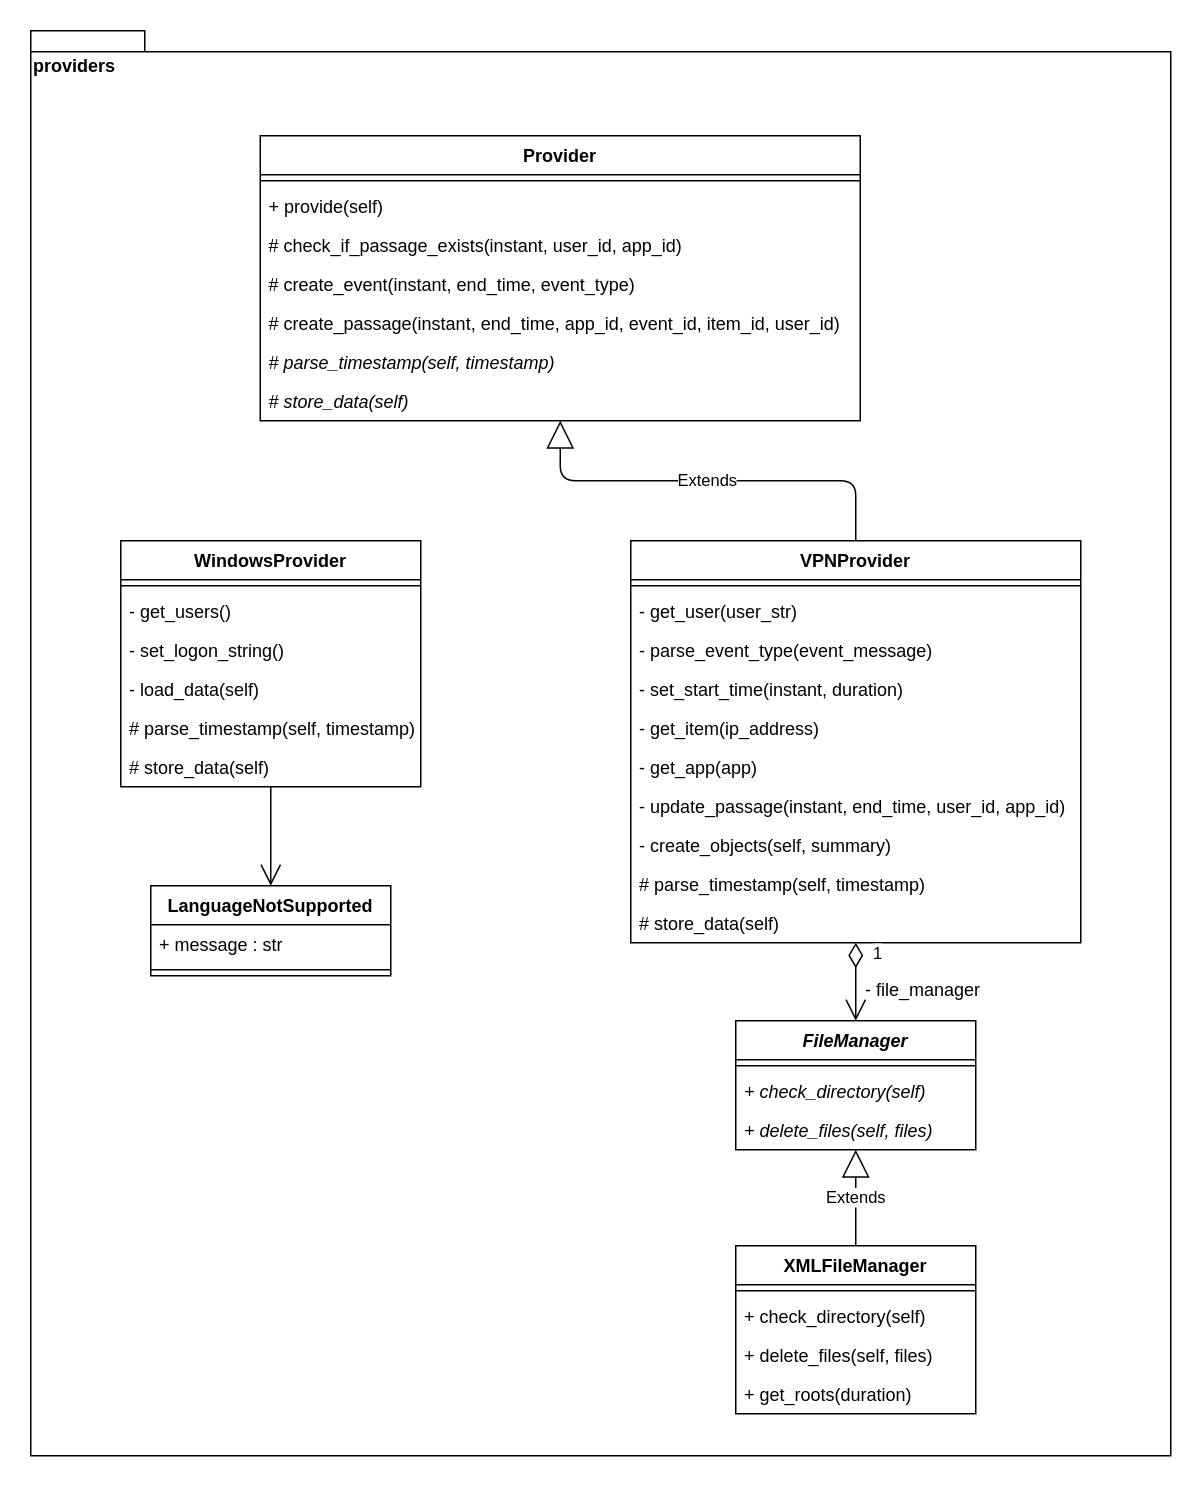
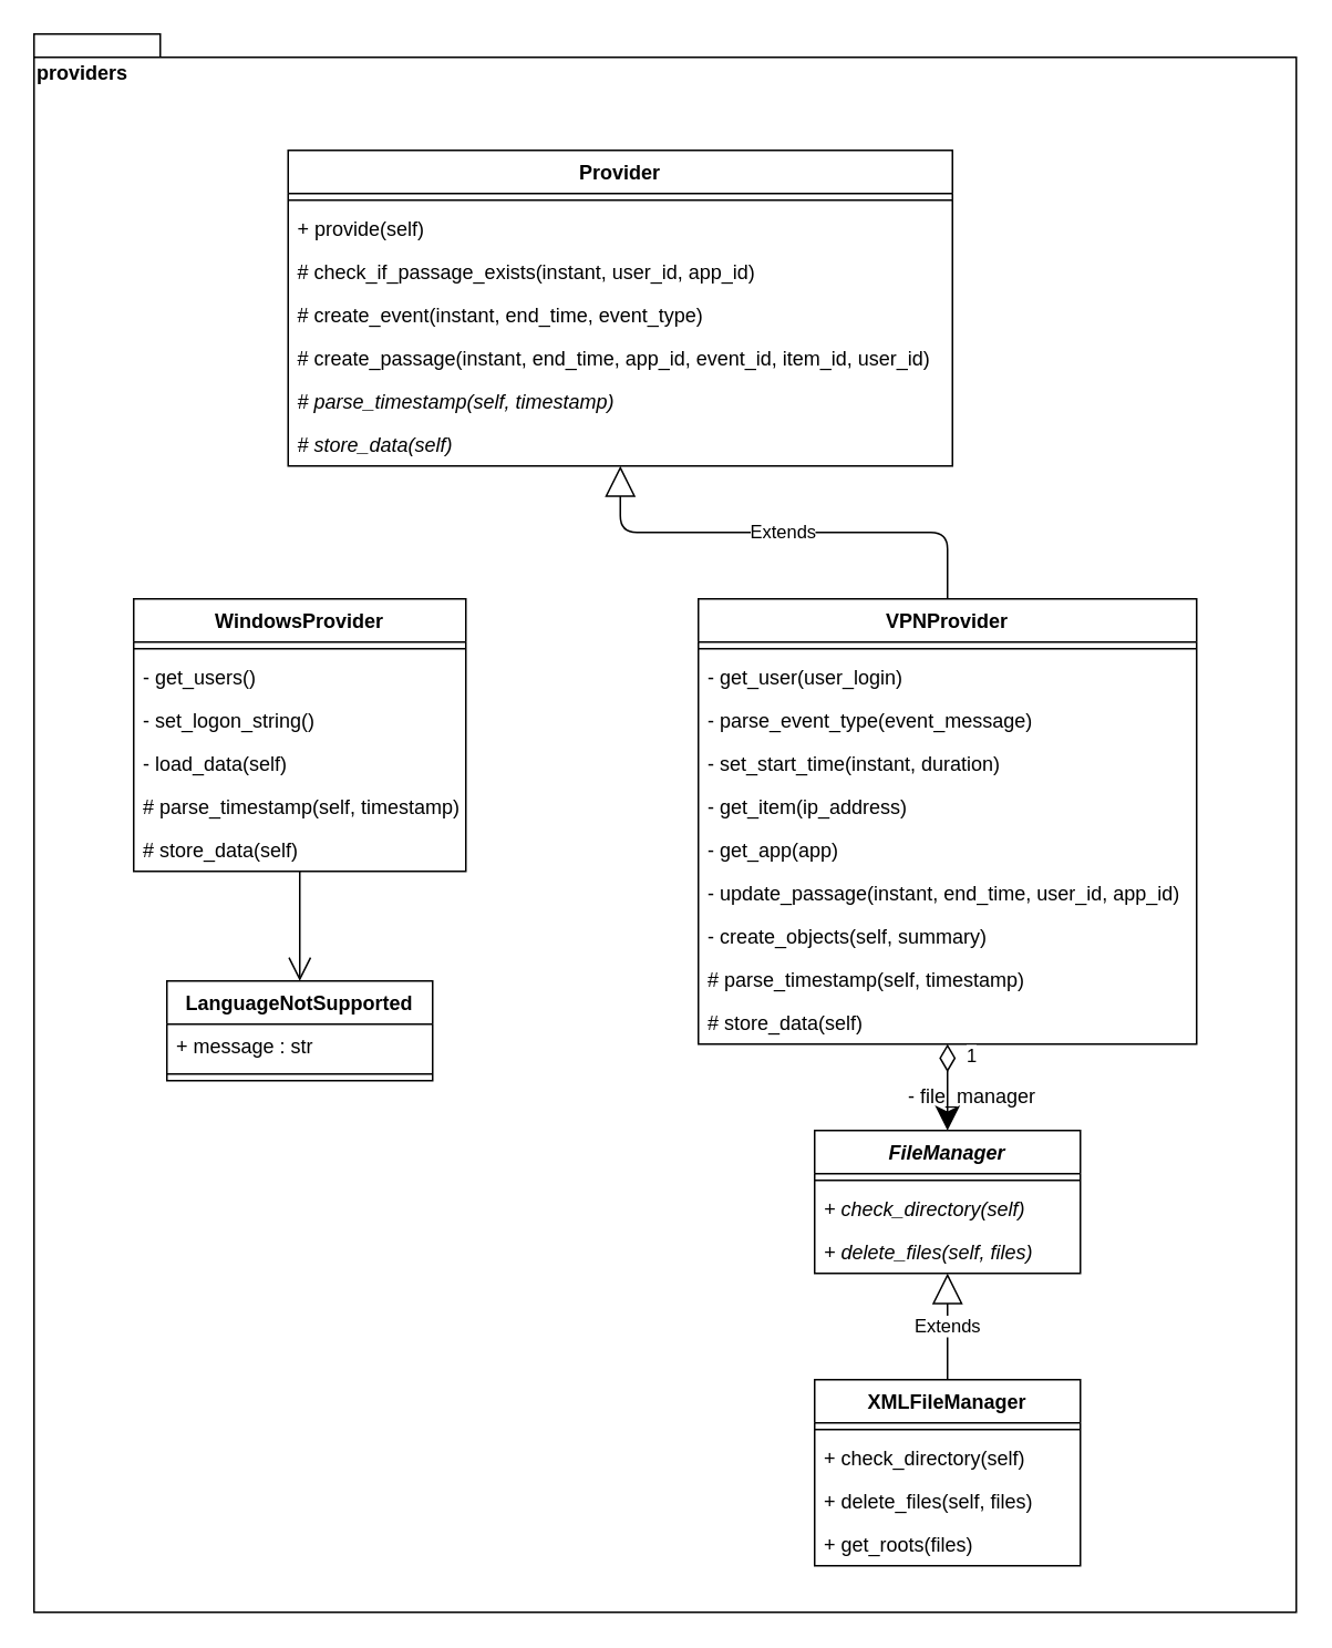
  <mxCell id="0" />
  <mxCell id="1" parent="0" />
  <mxCell id="2" value="providers" style="shape=folder;fontStyle=1;spacingTop=10;tabWidth=40;tabHeight=14;tabPosition=left;html=1;verticalAlign=top;align=left;" parent="1" vertex="1"><mxGeometry x="20" y="20" width="760" height="950" as="geometry" /></mxCell>
  <mxCell id="3" value="WindowsProvider" style="swimlane;fontStyle=1;align=center;verticalAlign=top;childLayout=stackLayout;horizontal=1;startSize=26;horizontalStack=0;resizeParent=1;resizeParentMax=0;resizeLast=0;collapsible=1;marginBottom=0;" parent="1" vertex="1"><mxGeometry x="80" y="360" width="200" height="164" as="geometry" /></mxCell>
  <mxCell id="4" value="" style="line;strokeWidth=1;fillColor=none;align=left;verticalAlign=middle;spacingTop=-1;spacingLeft=3;spacingRight=3;rotatable=0;labelPosition=right;points=[];portConstraint=eastwest;" parent="3" vertex="1"><mxGeometry y="26" width="200" height="8" as="geometry" /></mxCell>
  <mxCell id="5" value="- get_users()" style="text;strokeColor=none;fillColor=none;align=left;verticalAlign=top;spacingLeft=4;spacingRight=4;overflow=hidden;rotatable=0;points=[[0,0.5],[1,0.5]];portConstraint=eastwest;" parent="3" vertex="1"><mxGeometry y="34" width="200" height="26" as="geometry" /></mxCell>
  <mxCell id="6" value="- set_logon_string()" style="text;strokeColor=none;fillColor=none;align=left;verticalAlign=top;spacingLeft=4;spacingRight=4;overflow=hidden;rotatable=0;points=[[0,0.5],[1,0.5]];portConstraint=eastwest;" parent="3" vertex="1"><mxGeometry y="60" width="200" height="26" as="geometry" /></mxCell>
  <mxCell id="7" value="- load_data(self)" style="text;strokeColor=none;fillColor=none;align=left;verticalAlign=top;spacingLeft=4;spacingRight=4;overflow=hidden;rotatable=0;points=[[0,0.5],[1,0.5]];portConstraint=eastwest;" parent="3" vertex="1"><mxGeometry y="86" width="200" height="26" as="geometry" /></mxCell>
  <mxCell id="8" value="# parse_timestamp(self, timestamp)" style="text;strokeColor=none;fillColor=none;align=left;verticalAlign=top;spacingLeft=4;spacingRight=4;overflow=hidden;rotatable=0;points=[[0,0.5],[1,0.5]];portConstraint=eastwest;" parent="3" vertex="1"><mxGeometry y="112" width="200" height="26" as="geometry" /></mxCell>
  <mxCell id="9" value="# store_data(self)" style="text;strokeColor=none;fillColor=none;align=left;verticalAlign=top;spacingLeft=4;spacingRight=4;overflow=hidden;rotatable=0;points=[[0,0.5],[1,0.5]];portConstraint=eastwest;" parent="3" vertex="1"><mxGeometry y="138" width="200" height="26" as="geometry" /></mxCell>
  <mxCell id="10" value="VPNProvider" style="swimlane;fontStyle=1;align=center;verticalAlign=top;childLayout=stackLayout;horizontal=1;startSize=26;horizontalStack=0;resizeParent=1;resizeParentMax=0;resizeLast=0;collapsible=1;marginBottom=0;" parent="1" vertex="1"><mxGeometry x="420" y="360" width="300" height="268" as="geometry" /></mxCell>
  <mxCell id="11" value="" style="line;strokeWidth=1;fillColor=none;align=left;verticalAlign=middle;spacingTop=-1;spacingLeft=3;spacingRight=3;rotatable=0;labelPosition=right;points=[];portConstraint=eastwest;" parent="10" vertex="1"><mxGeometry y="26" width="300" height="8" as="geometry" /></mxCell>
- <mxCell id="12" value="- get_user(user_str)" style="text;strokeColor=none;fillColor=none;align=left;verticalAlign=top;spacingLeft=4;spacingRight=4;overflow=hidden;rotatable=0;points=[[0,0.5],[1,0.5]];portConstraint=eastwest;" parent="10" vertex="1"><mxGeometry y="34" width="300" height="26" as="geometry" /></mxCell>
+ <mxCell id="12" value="- get_user(user_login)" style="text;strokeColor=none;fillColor=none;align=left;verticalAlign=top;spacingLeft=4;spacingRight=4;overflow=hidden;rotatable=0;points=[[0,0.5],[1,0.5]];portConstraint=eastwest;" parent="10" vertex="1"><mxGeometry y="34" width="300" height="26" as="geometry" /></mxCell>
  <mxCell id="13" value="- parse_event_type(event_message)" style="text;strokeColor=none;fillColor=none;align=left;verticalAlign=top;spacingLeft=4;spacingRight=4;overflow=hidden;rotatable=0;points=[[0,0.5],[1,0.5]];portConstraint=eastwest;" parent="10" vertex="1"><mxGeometry y="60" width="300" height="26" as="geometry" /></mxCell>
  <mxCell id="14" value="- set_start_time(instant, duration)" style="text;strokeColor=none;fillColor=none;align=left;verticalAlign=top;spacingLeft=4;spacingRight=4;overflow=hidden;rotatable=0;points=[[0,0.5],[1,0.5]];portConstraint=eastwest;" parent="10" vertex="1"><mxGeometry y="86" width="300" height="26" as="geometry" /></mxCell>
  <mxCell id="15" value="- get_item(ip_address)" style="text;strokeColor=none;fillColor=none;align=left;verticalAlign=top;spacingLeft=4;spacingRight=4;overflow=hidden;rotatable=0;points=[[0,0.5],[1,0.5]];portConstraint=eastwest;" parent="10" vertex="1"><mxGeometry y="112" width="300" height="26" as="geometry" /></mxCell>
  <mxCell id="16" value="- get_app(app)" style="text;strokeColor=none;fillColor=none;align=left;verticalAlign=top;spacingLeft=4;spacingRight=4;overflow=hidden;rotatable=0;points=[[0,0.5],[1,0.5]];portConstraint=eastwest;" parent="10" vertex="1"><mxGeometry y="138" width="300" height="26" as="geometry" /></mxCell>
  <mxCell id="17" value="- update_passage(instant, end_time, user_id, app_id)" style="text;strokeColor=none;fillColor=none;align=left;verticalAlign=top;spacingLeft=4;spacingRight=4;overflow=hidden;rotatable=0;points=[[0,0.5],[1,0.5]];portConstraint=eastwest;" parent="10" vertex="1"><mxGeometry y="164" width="300" height="26" as="geometry" /></mxCell>
  <mxCell id="18" value="- create_objects(self, summary)" style="text;strokeColor=none;fillColor=none;align=left;verticalAlign=top;spacingLeft=4;spacingRight=4;overflow=hidden;rotatable=0;points=[[0,0.5],[1,0.5]];portConstraint=eastwest;" parent="10" vertex="1"><mxGeometry y="190" width="300" height="26" as="geometry" /></mxCell>
  <mxCell id="19" value="# parse_timestamp(self, timestamp)" style="text;strokeColor=none;fillColor=none;align=left;verticalAlign=top;spacingLeft=4;spacingRight=4;overflow=hidden;rotatable=0;points=[[0,0.5],[1,0.5]];portConstraint=eastwest;" parent="10" vertex="1"><mxGeometry y="216" width="300" height="26" as="geometry" /></mxCell>
  <mxCell id="20" value="# store_data(self)" style="text;strokeColor=none;fillColor=none;align=left;verticalAlign=top;spacingLeft=4;spacingRight=4;overflow=hidden;rotatable=0;points=[[0,0.5],[1,0.5]];portConstraint=eastwest;" parent="10" vertex="1"><mxGeometry y="242" width="300" height="26" as="geometry" /></mxCell>
  <mxCell id="21" value="FileManager" style="swimlane;fontStyle=3;align=center;verticalAlign=top;childLayout=stackLayout;horizontal=1;startSize=26;horizontalStack=0;resizeParent=1;resizeParentMax=0;resizeLast=0;collapsible=1;marginBottom=0;" parent="1" vertex="1"><mxGeometry x="490" y="680" width="160" height="86" as="geometry" /></mxCell>
  <mxCell id="22" value="" style="line;strokeWidth=1;fillColor=none;align=left;verticalAlign=middle;spacingTop=-1;spacingLeft=3;spacingRight=3;rotatable=0;labelPosition=right;points=[];portConstraint=eastwest;" parent="21" vertex="1"><mxGeometry y="26" width="160" height="8" as="geometry" /></mxCell>
  <mxCell id="23" value="+ check_directory(self)" style="text;strokeColor=none;fillColor=none;align=left;verticalAlign=top;spacingLeft=4;spacingRight=4;overflow=hidden;rotatable=0;points=[[0,0.5],[1,0.5]];portConstraint=eastwest;fontStyle=2" parent="21" vertex="1"><mxGeometry y="34" width="160" height="26" as="geometry" /></mxCell>
  <mxCell id="24" value="+ delete_files(self, files)" style="text;strokeColor=none;fillColor=none;align=left;verticalAlign=top;spacingLeft=4;spacingRight=4;overflow=hidden;rotatable=0;points=[[0,0.5],[1,0.5]];portConstraint=eastwest;fontStyle=2" parent="21" vertex="1"><mxGeometry y="60" width="160" height="26" as="geometry" /></mxCell>
  <mxCell id="25" value="XMLFileManager" style="swimlane;fontStyle=1;align=center;verticalAlign=top;childLayout=stackLayout;horizontal=1;startSize=26;horizontalStack=0;resizeParent=1;resizeParentMax=0;resizeLast=0;collapsible=1;marginBottom=0;" parent="1" vertex="1"><mxGeometry x="490" y="830" width="160" height="112" as="geometry" /></mxCell>
  <mxCell id="26" value="" style="line;strokeWidth=1;fillColor=none;align=left;verticalAlign=middle;spacingTop=-1;spacingLeft=3;spacingRight=3;rotatable=0;labelPosition=right;points=[];portConstraint=eastwest;" parent="25" vertex="1"><mxGeometry y="26" width="160" height="8" as="geometry" /></mxCell>
  <mxCell id="27" value="+ check_directory(self)" style="text;strokeColor=none;fillColor=none;align=left;verticalAlign=top;spacingLeft=4;spacingRight=4;overflow=hidden;rotatable=0;points=[[0,0.5],[1,0.5]];portConstraint=eastwest;" parent="25" vertex="1"><mxGeometry y="34" width="160" height="26" as="geometry" /></mxCell>
  <mxCell id="28" value="+ delete_files(self, files)" style="text;strokeColor=none;fillColor=none;align=left;verticalAlign=top;spacingLeft=4;spacingRight=4;overflow=hidden;rotatable=0;points=[[0,0.5],[1,0.5]];portConstraint=eastwest;" parent="25" vertex="1"><mxGeometry y="60" width="160" height="26" as="geometry" /></mxCell>
- <mxCell id="29" value="+ get_roots(duration)" style="text;strokeColor=none;fillColor=none;align=left;verticalAlign=top;spacingLeft=4;spacingRight=4;overflow=hidden;rotatable=0;points=[[0,0.5],[1,0.5]];portConstraint=eastwest;" parent="25" vertex="1"><mxGeometry y="86" width="160" height="26" as="geometry" /></mxCell>
- <mxCell id="30" value="1" style="endArrow=open;html=1;endSize=12;startArrow=diamondThin;startSize=14;startFill=0;edgeStyle=orthogonalEdgeStyle;align=left;verticalAlign=bottom;" parent="1" source="10" target="21" edge="1"><mxGeometry x="-0.379" y="10" relative="1" as="geometry"><mxPoint x="10" y="600" as="sourcePoint" /><mxPoint x="170" y="600" as="targetPoint" /><mxPoint as="offset" /></mxGeometry></mxCell>
+ <mxCell id="29" value="+ get_roots(files)" style="text;strokeColor=none;fillColor=none;align=left;verticalAlign=top;spacingLeft=4;spacingRight=4;overflow=hidden;rotatable=0;points=[[0,0.5],[1,0.5]];portConstraint=eastwest;" parent="25" vertex="1"><mxGeometry y="86" width="160" height="26" as="geometry" /></mxCell>
+ <mxCell id="30" value="1" style="endArrow=classic;html=1;endSize=12;startArrow=diamondThin;startSize=14;startFill=0;edgeStyle=orthogonalEdgeStyle;align=left;verticalAlign=bottom;" parent="1" source="10" target="21" edge="1"><mxGeometry x="-0.379" y="10" relative="1" as="geometry"><mxPoint x="10" y="600" as="sourcePoint" /><mxPoint x="170" y="600" as="targetPoint" /><mxPoint as="offset" /></mxGeometry></mxCell>
  <mxCell id="31" value="Extends" style="endArrow=block;endSize=16;endFill=0;html=1;edgeStyle=orthogonalEdgeStyle;" parent="1" source="25" target="21" edge="1"><mxGeometry width="160" relative="1" as="geometry"><mxPoint x="10" y="600" as="sourcePoint" /><mxPoint x="170" y="600" as="targetPoint" /></mxGeometry></mxCell>
- <mxCell id="32" value="- file_manager" style="text;html=1;strokeColor=none;fillColor=none;align=center;verticalAlign=middle;whiteSpace=wrap;rounded=0;" parent="1" vertex="1"><mxGeometry x="560" y="650" width="110" height="20" as="geometry" /></mxCell>
+ <mxCell id="32" value="- file_manager" style="text;html=1;strokeColor=none;fillColor=none;align=center;verticalAlign=middle;whiteSpace=wrap;rounded=0;" parent="1" vertex="1"><mxGeometry x="530" y="650" width="110" height="20" as="geometry" /></mxCell>
  <mxCell id="33" value="LanguageNotSupported" style="swimlane;fontStyle=1;align=center;verticalAlign=top;childLayout=stackLayout;horizontal=1;startSize=26;horizontalStack=0;resizeParent=1;resizeParentMax=0;resizeLast=0;collapsible=1;marginBottom=0;" parent="1" vertex="1"><mxGeometry x="100" y="590" width="160" height="60" as="geometry" /></mxCell>
  <mxCell id="34" value="+ message : str" style="text;strokeColor=none;fillColor=none;align=left;verticalAlign=top;spacingLeft=4;spacingRight=4;overflow=hidden;rotatable=0;points=[[0,0.5],[1,0.5]];portConstraint=eastwest;" parent="33" vertex="1"><mxGeometry y="26" width="160" height="26" as="geometry" /></mxCell>
  <mxCell id="35" value="" style="line;strokeWidth=1;fillColor=none;align=left;verticalAlign=middle;spacingTop=-1;spacingLeft=3;spacingRight=3;rotatable=0;labelPosition=right;points=[];portConstraint=eastwest;" parent="33" vertex="1"><mxGeometry y="52" width="160" height="8" as="geometry" /></mxCell>
  <mxCell id="36" value="" style="endArrow=open;endFill=1;endSize=12;html=1;" parent="1" source="3" target="33" edge="1"><mxGeometry width="160" relative="1" as="geometry"><mxPoint x="20" y="630" as="sourcePoint" /><mxPoint x="180" y="630" as="targetPoint" /></mxGeometry></mxCell>
  <mxCell id="37" value="Provider" style="swimlane;fontStyle=1;align=center;verticalAlign=top;childLayout=stackLayout;horizontal=1;startSize=26;horizontalStack=0;resizeParent=1;resizeParentMax=0;resizeLast=0;collapsible=1;marginBottom=0;" parent="1" vertex="1"><mxGeometry x="173" y="90" width="400" height="190" as="geometry" /></mxCell>
  <mxCell id="38" value="" style="line;strokeWidth=1;fillColor=none;align=left;verticalAlign=middle;spacingTop=-1;spacingLeft=3;spacingRight=3;rotatable=0;labelPosition=right;points=[];portConstraint=eastwest;" parent="37" vertex="1"><mxGeometry y="26" width="400" height="8" as="geometry" /></mxCell>
  <mxCell id="39" value="+ provide(self)" style="text;strokeColor=none;fillColor=none;align=left;verticalAlign=top;spacingLeft=4;spacingRight=4;overflow=hidden;rotatable=0;points=[[0,0.5],[1,0.5]];portConstraint=eastwest;fontStyle=0" parent="37" vertex="1"><mxGeometry y="34" width="400" height="26" as="geometry" /></mxCell>
  <mxCell id="40" value="# check_if_passage_exists(instant, user_id, app_id)" style="text;strokeColor=none;fillColor=none;align=left;verticalAlign=top;spacingLeft=4;spacingRight=4;overflow=hidden;rotatable=0;points=[[0,0.5],[1,0.5]];portConstraint=eastwest;fontStyle=0" parent="37" vertex="1"><mxGeometry y="60" width="400" height="26" as="geometry" /></mxCell>
  <mxCell id="41" value="# create_event(instant, end_time, event_type)" style="text;strokeColor=none;fillColor=none;align=left;verticalAlign=top;spacingLeft=4;spacingRight=4;overflow=hidden;rotatable=0;points=[[0,0.5],[1,0.5]];portConstraint=eastwest;fontStyle=0" parent="37" vertex="1"><mxGeometry y="86" width="400" height="26" as="geometry" /></mxCell>
  <mxCell id="42" value="# create_passage(instant, end_time, app_id, event_id, item_id, user_id)" style="text;strokeColor=none;fillColor=none;align=left;verticalAlign=top;spacingLeft=4;spacingRight=4;overflow=hidden;rotatable=0;points=[[0,0.5],[1,0.5]];portConstraint=eastwest;fontStyle=0" parent="37" vertex="1"><mxGeometry y="112" width="400" height="26" as="geometry" /></mxCell>
  <mxCell id="43" value="# parse_timestamp(self, timestamp)" style="text;strokeColor=none;fillColor=none;align=left;verticalAlign=top;spacingLeft=4;spacingRight=4;overflow=hidden;rotatable=0;points=[[0,0.5],[1,0.5]];portConstraint=eastwest;fontStyle=2" parent="37" vertex="1"><mxGeometry y="138" width="400" height="26" as="geometry" /></mxCell>
  <mxCell id="44" value="# store_data(self)" style="text;strokeColor=none;fillColor=none;align=left;verticalAlign=top;spacingLeft=4;spacingRight=4;overflow=hidden;rotatable=0;points=[[0,0.5],[1,0.5]];portConstraint=eastwest;fontStyle=2" parent="37" vertex="1"><mxGeometry y="164" width="400" height="26" as="geometry" /></mxCell>
  <mxCell id="45" value="Extends" style="endArrow=block;endSize=16;endFill=0;html=1;edgeStyle=elbowEdgeStyle;elbow=vertical;" parent="1" source="10" target="37" edge="1"><mxGeometry width="160" relative="1" as="geometry"><mxPoint x="480" y="300" as="sourcePoint" /><mxPoint x="640" y="300" as="targetPoint" /></mxGeometry></mxCell>
